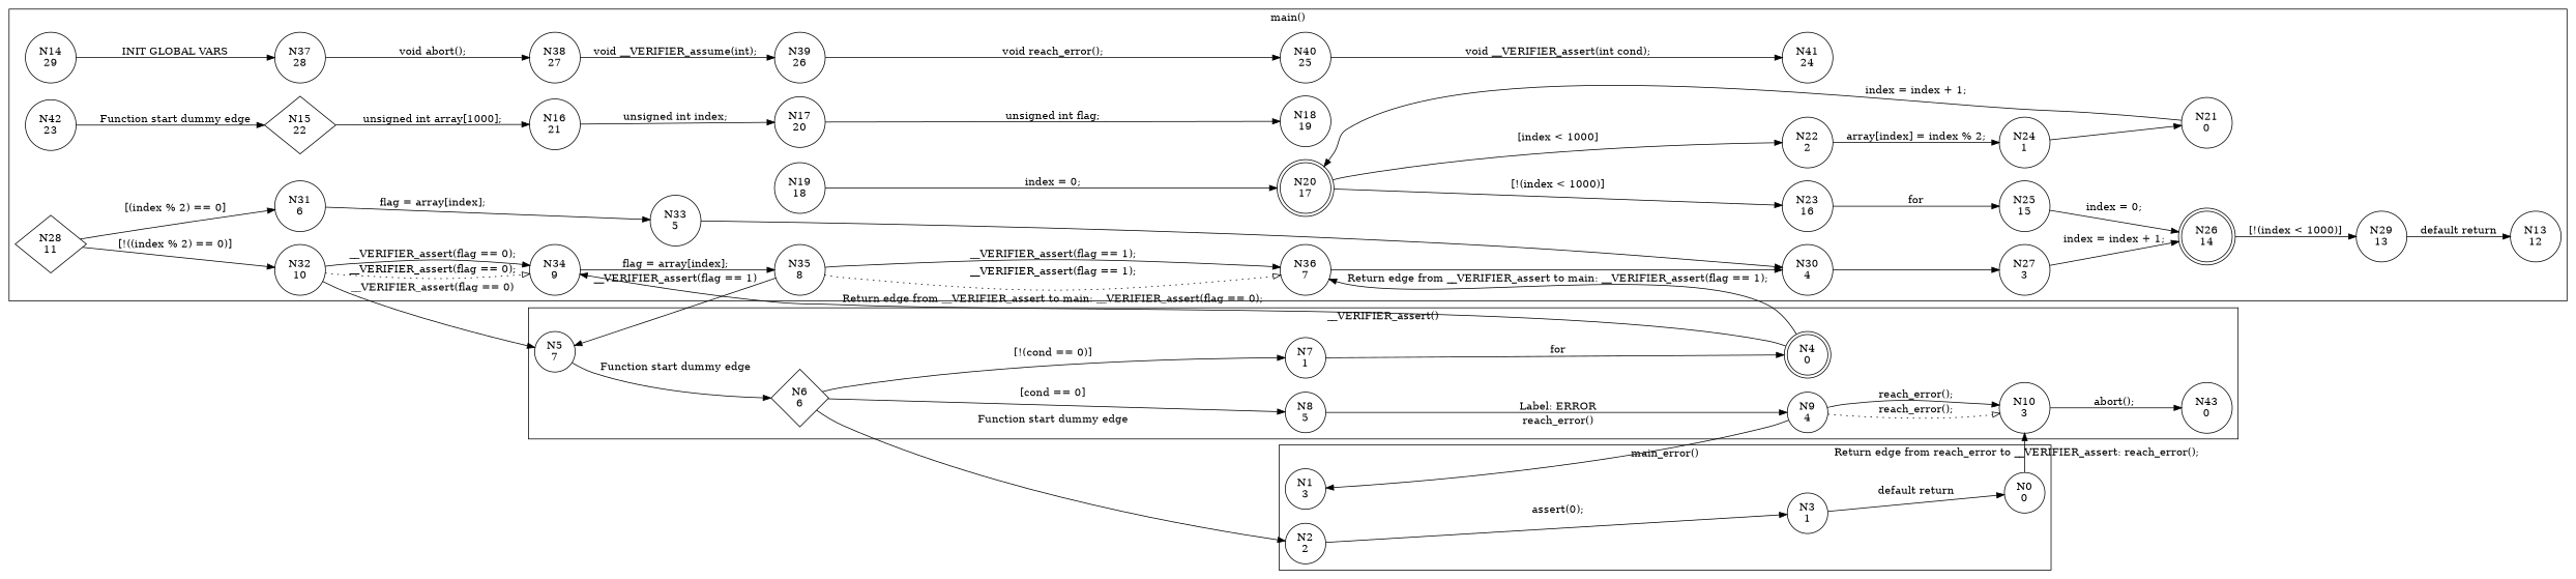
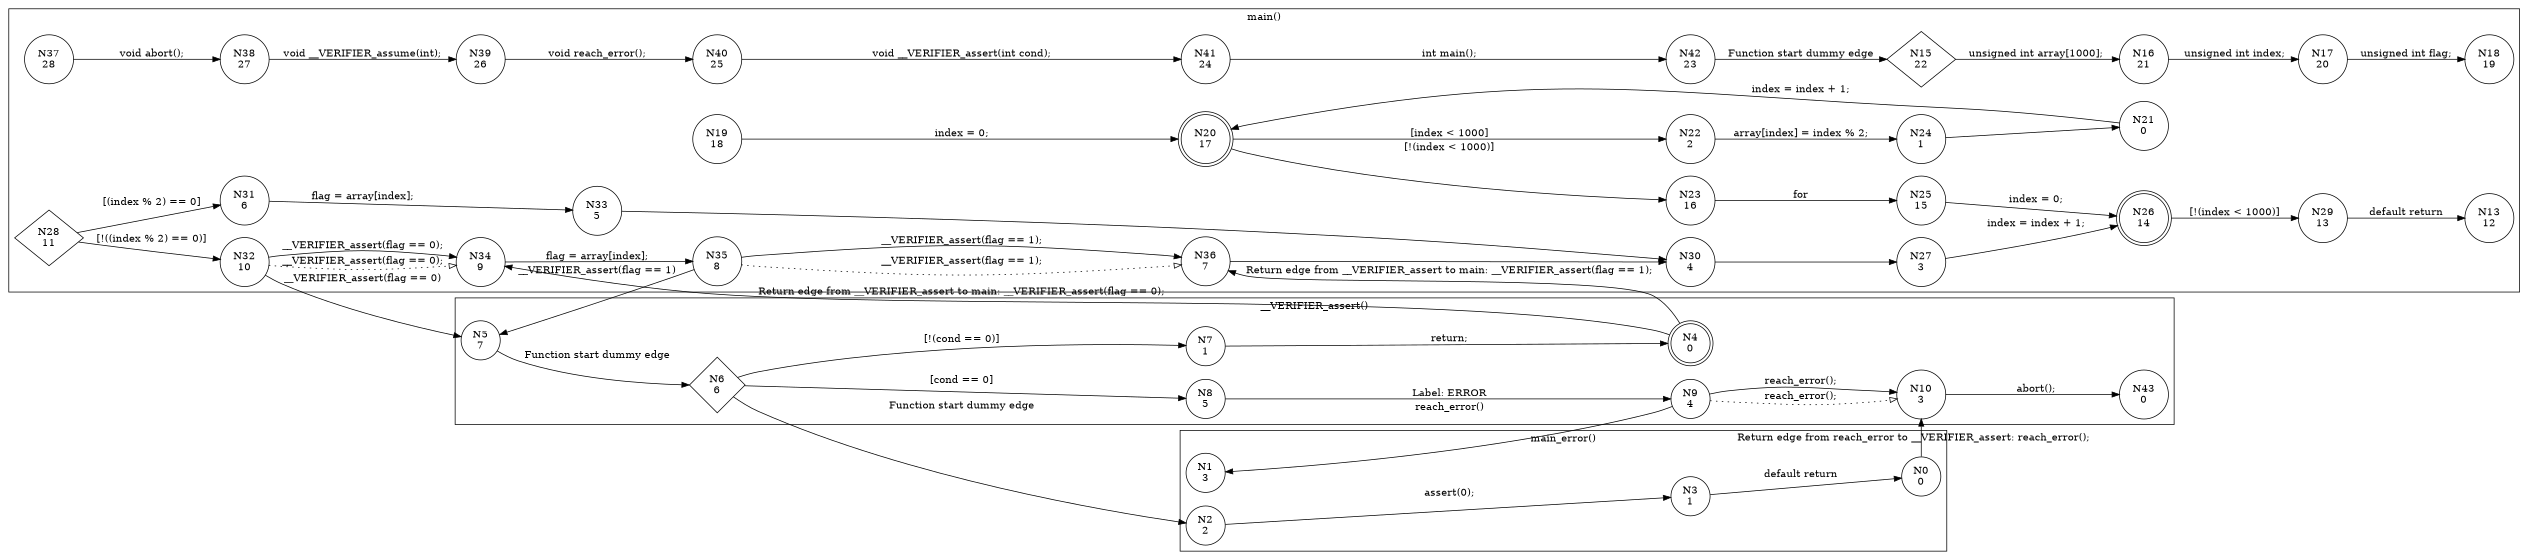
  digraph {
    rankdir=LR
    node [shape=circle]
    n1 [label="N5\n7"]
    n2 [label="N6\n6" shape=diamond]
    n3 [label="N7\n1"]
    n4 [label="N8\n5"]
    n5 [label="N4\n0" shape=doublecircle]
    n6 [label="N9\n4"]
    n7 [label="N10\n3"]
    n8 [label="N43\n0"]
-   n9 [label="N14\n29"]
    n10 [label="N37\n28"]
    n11 [label="N38\n27"]
    n12 [label="N39\n26"]
    n13 [label="N40\n25"]
    n14 [label="N41\n24"]
    n15 [label="N42\n23"]
    n16 [label="N15\n22" shape=diamond]
    n17 [label="N16\n21"]
    n18 [label="N17\n20"]
    n19 [label="N18\n19"]
    n20 [label="N19\n18"]
    n21 [label="N20\n17" shape=doublecircle]
    n22 [label="N23\n16"]
    n23 [label="N22\n2"]
    n24 [label="N25\n15"]
    n25 [label="N26\n14" shape=doublecircle]
    n26 [label="N29\n13"]
    n27 [label="N28\n11" shape=diamond]
    n28 [label="N13\n12"]
    n29 [label="N32\n10"]
    n30 [label="N31\n6"]
    n31 [label="N34\n9"]
    n32 [label="N36\n7"]
    n33 [label="N30\n4"]
    n34 [label="N27\n3"]
    n35 [label="N35\n8"]
    n36 [label="N33\n5"]
    n37 [label="N24\n1"]
    n38 [label="N21\n0"]
    n39 [label="N1\n3"]
    n40 [label="N2\n2"]
    n41 [label="N3\n1"]
    n42 [label="N0\n0"]
    subgraph cluster_1 {
      label="__VERIFIER_assert()"
      n1
      n2
      n3
      n4
      n5
      n6
      n7
      n8
    }
    subgraph cluster_2 {
      label="main()"
-     n9
      n10
      n11
      n12
      n13
      n14
      n15
      n16
      n17
      n18
      n19
      n20
      n21
      n22
      n23
      n24
      n25
      n26
      n27
      n28
      n29
      n30
      n31
      n32
      n33
      n34
      n35
      n36
      n37
      n38
    }
    subgraph cluster_3 {
      label="main_error()"
      n39
      n40
      n41
      n42
    }
    n1 -> n2 [label="Function start dummy edge"]
    n2 -> n3 [label="[!(cond == 0)]"]
    n2 -> n4 [label="[cond == 0]"]
    n2 -> n40 [label="Function start dummy edge"]
-   n3 -> n5 [label=for]
+   n3 -> n5 [label="return;"]
    n4 -> n6 [label="Label: ERROR"]
    n5 -> n31 [label="Return edge from __VERIFIER_assert to main: __VERIFIER_assert(flag == 0);"]
    n5 -> n32 [label="Return edge from __VERIFIER_assert to main: __VERIFIER_assert(flag == 1);"]
    n6 -> n7 [arrowhead=empty label="reach_error();" style=dotted]
    n6 -> n7 [label="reach_error();"]
    n6 -> n39 [label="reach_error()"]
    n7 -> n8 [label="abort();"]
-   n9 -> n10 [label="INIT GLOBAL VARS"]
    n10 -> n11 [label="void abort();"]
    n11 -> n12 [label="void __VERIFIER_assume(int);"]
    n12 -> n13 [label="void reach_error();"]
    n13 -> n14 [label="void __VERIFIER_assert(int cond);"]
+   n14 -> n15 [label="int main();"]
    n15 -> n16 [label="Function start dummy edge"]
    n16 -> n17 [label="unsigned int array[1000];"]
    n17 -> n18 [label="unsigned int index;"]
    n18 -> n19 [label="unsigned int flag;"]
    n20 -> n21 [label="index = 0;"]
    n21 -> n22 [label="[!(index < 1000)]"]
    n21 -> n23 [label="[index < 1000]"]
    n22 -> n24 [label=for]
    n23 -> n37 [label="array[index] = index % 2;"]
    n24 -> n25 [label="index = 0;"]
    n25 -> n26 [label="[!(index < 1000)]"]
    n26 -> n28 [label="default return"]
    n27 -> n29 [label="[!((index % 2) == 0)]"]
    n27 -> n30 [label="[(index % 2) == 0]"]
    n29 -> n1 [label="__VERIFIER_assert(flag == 0)"]
    n29 -> n31 [arrowhead=empty label="__VERIFIER_assert(flag == 0);" style=dotted]
    n29 -> n31 [label="__VERIFIER_assert(flag == 0);"]
    n30 -> n36 [label="flag = array[index];"]
    n31 -> n35 [label="flag = array[index];"]
    n32 -> n33
    n33 -> n34
    n34 -> n25 [label="index = index + 1;"]
    n35 -> n1 [label="__VERIFIER_assert(flag == 1)"]
    n35 -> n32 [arrowhead=empty label="__VERIFIER_assert(flag == 1);" style=dotted]
    n35 -> n32 [label="__VERIFIER_assert(flag == 1);"]
    n36 -> n33
    n37 -> n38
    n38 -> n21 [label="index = index + 1;"]
    n40 -> n41 [label="assert(0);"]
    n41 -> n42 [label="default return"]
    n42 -> n7 [label="Return edge from reach_error to __VERIFIER_assert: reach_error();"]
  }
